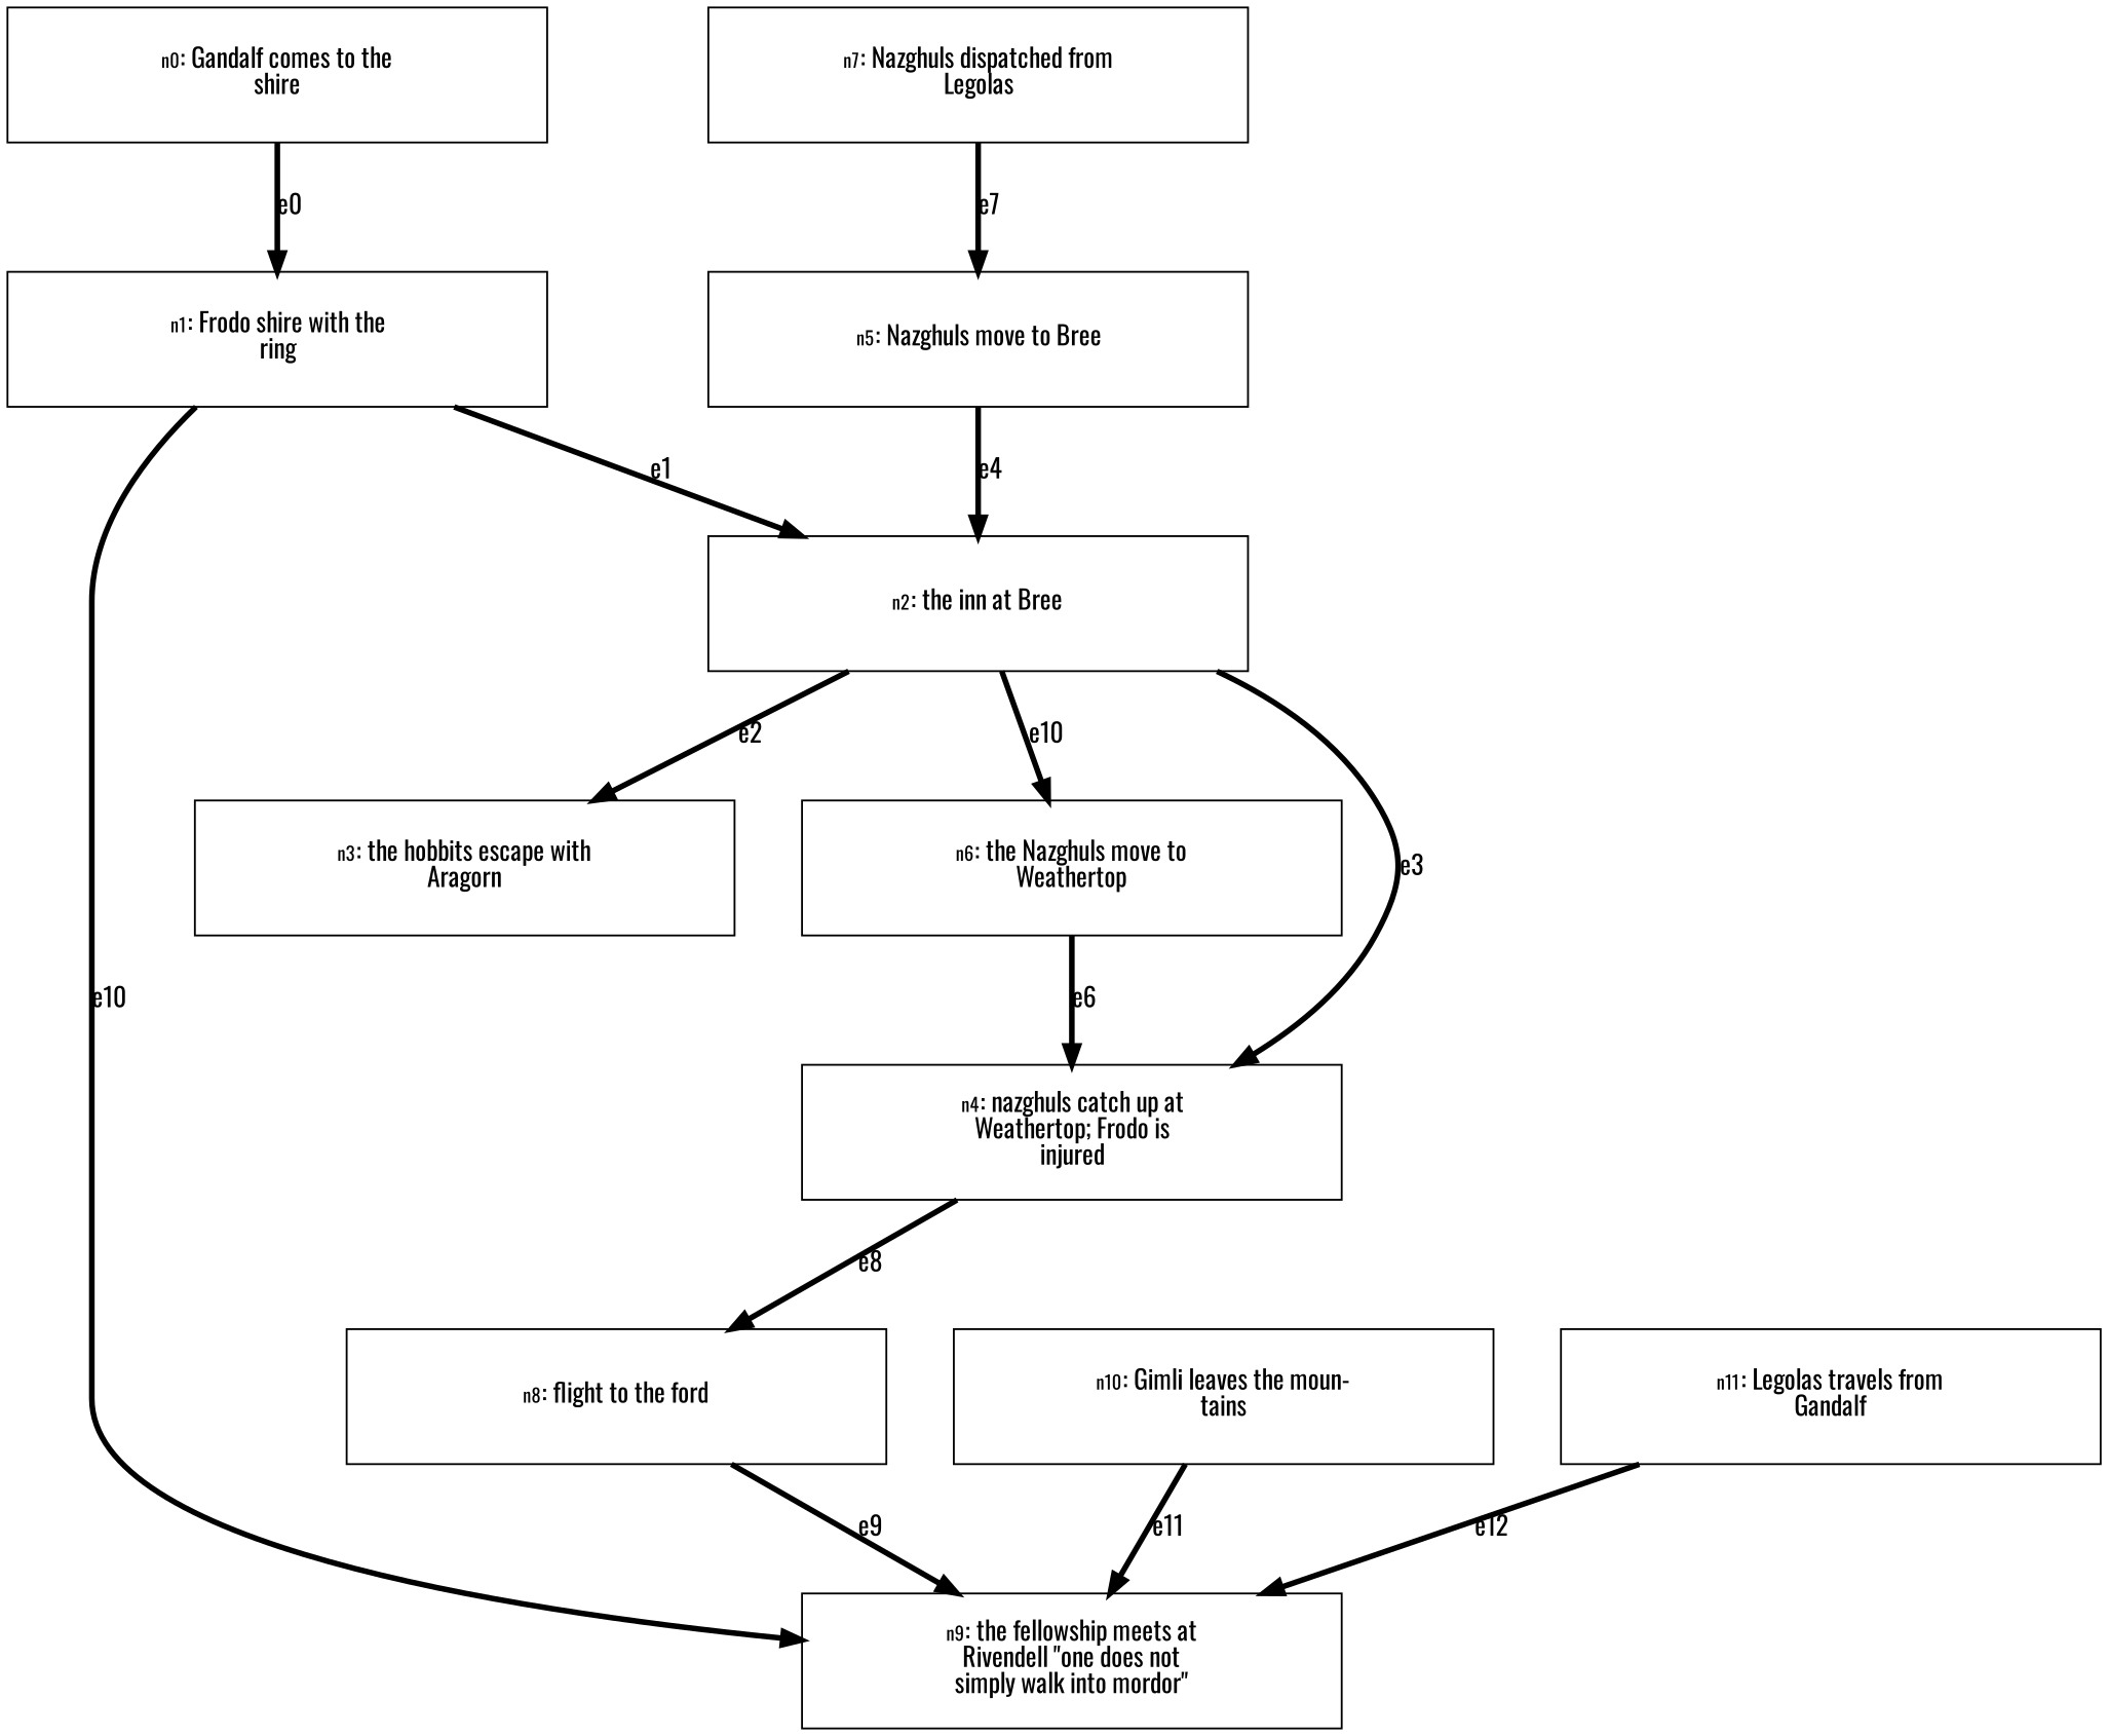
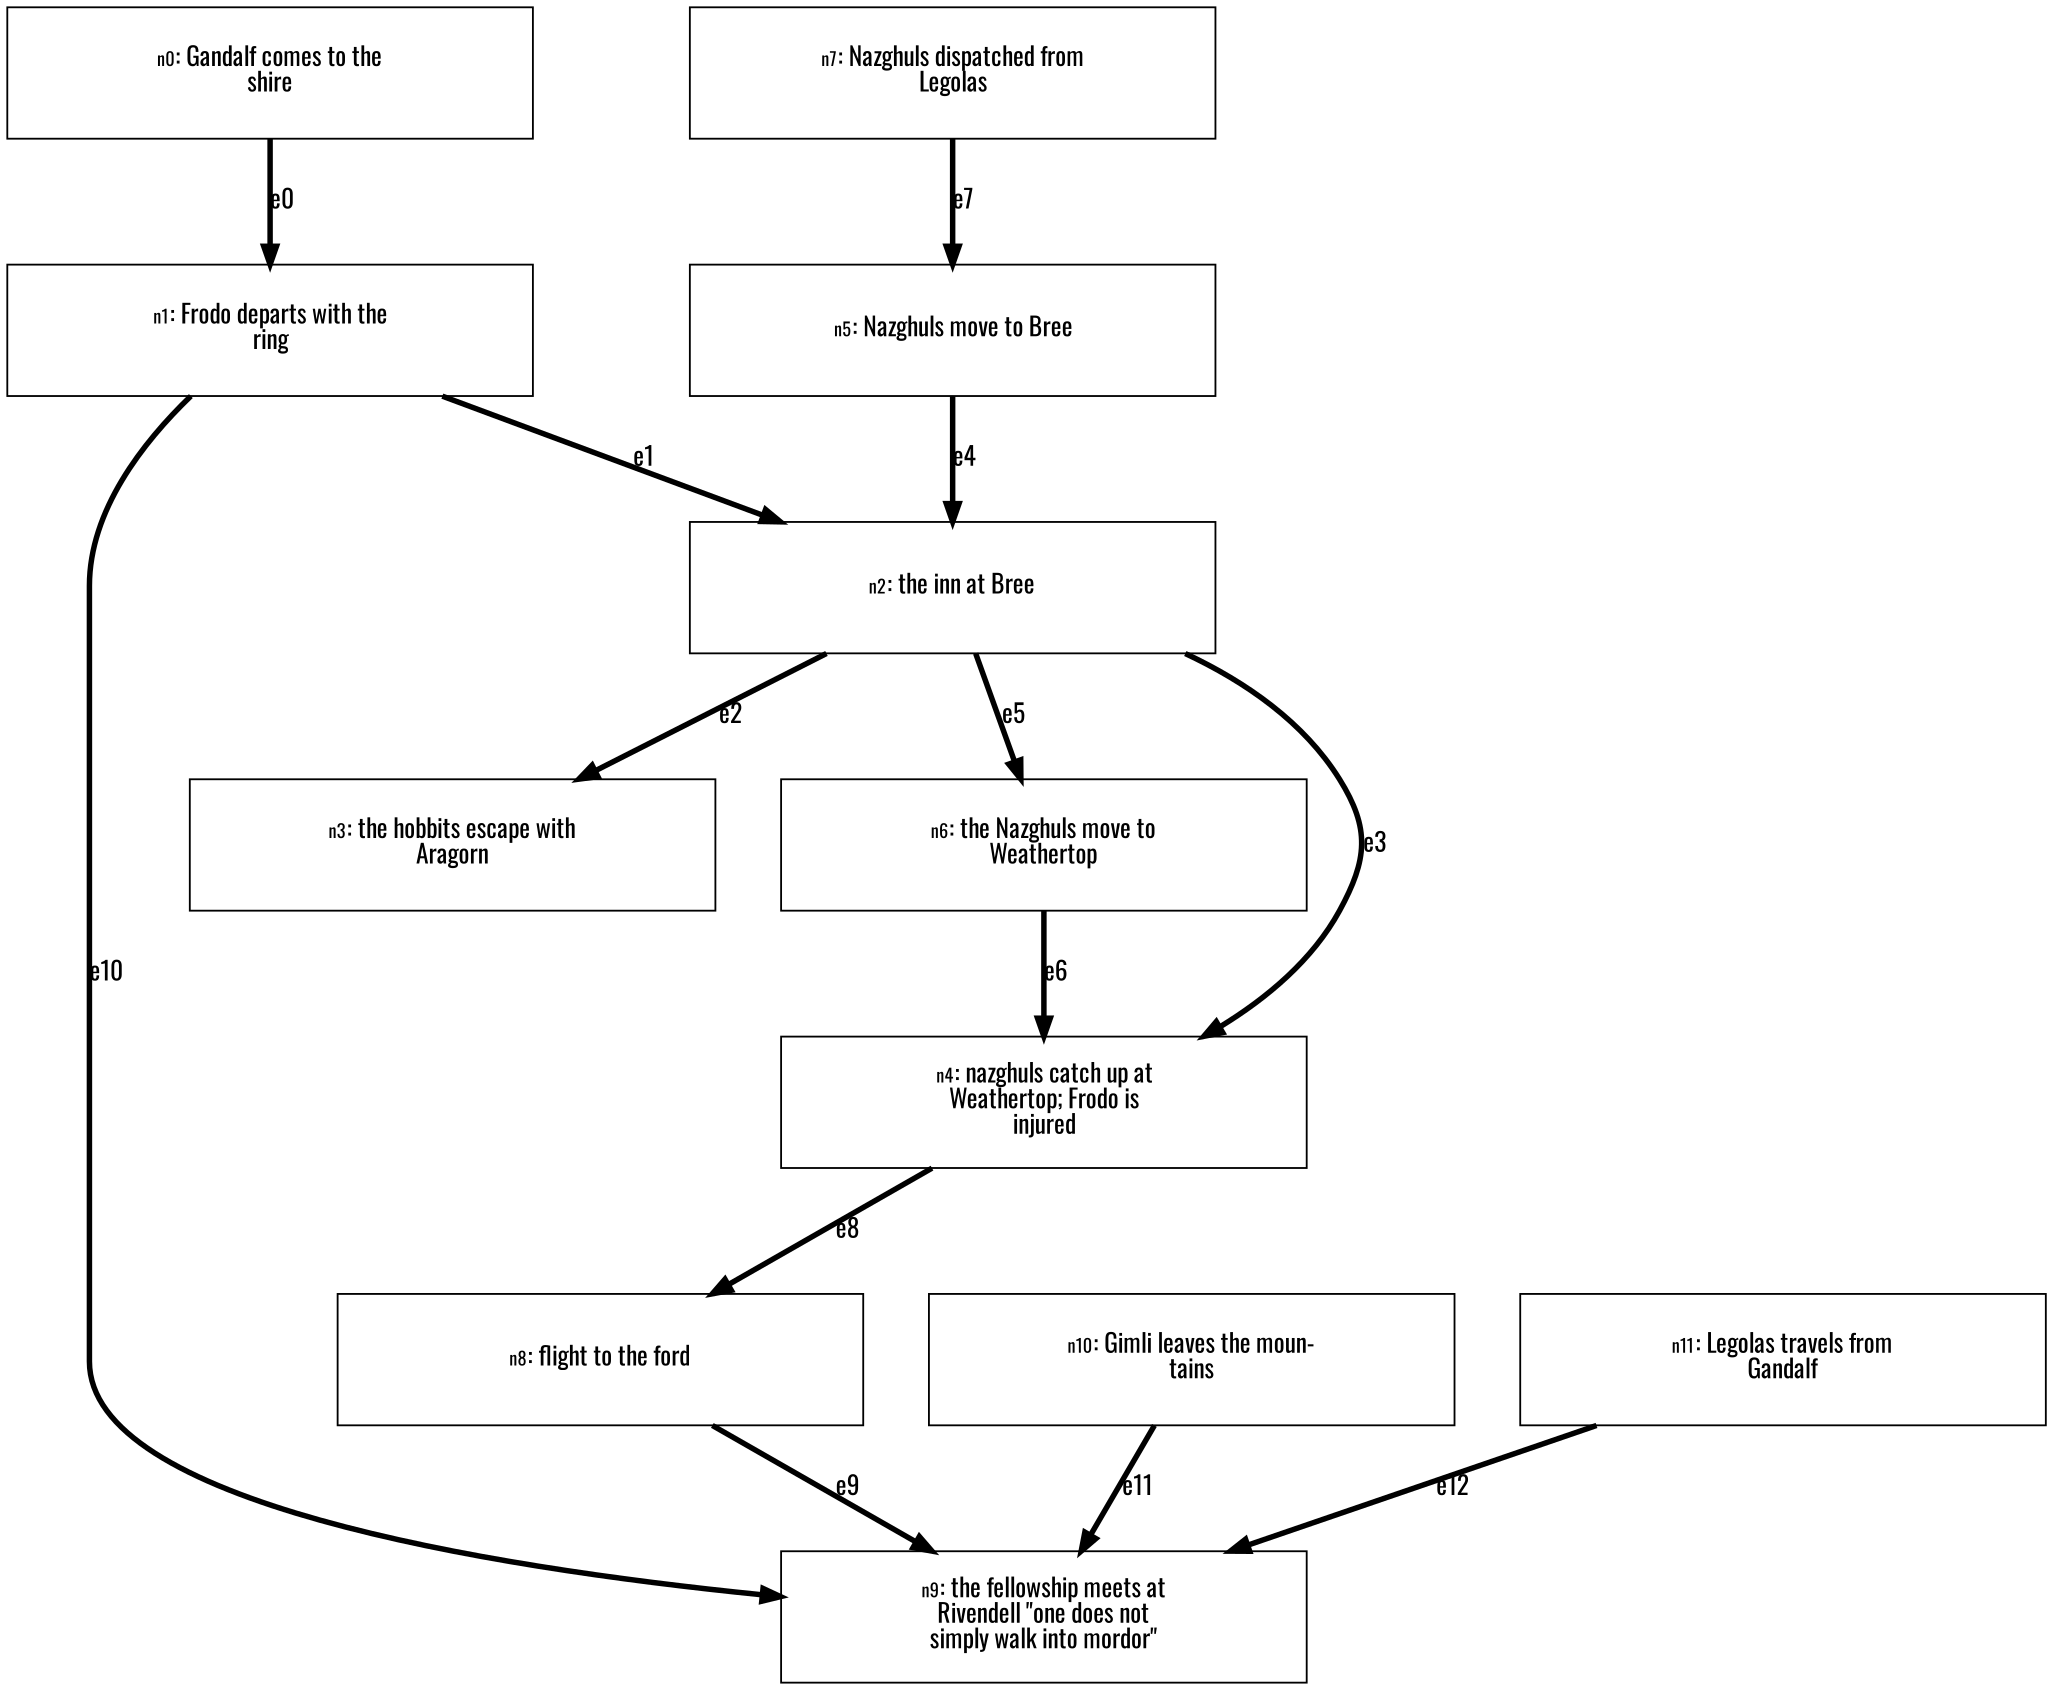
  digraph {
    fontname=Oswald
    nodesep=0.5
    rankdir=TB
    ranksep=0.75
    node [fillcolor="#FFFFFF" fontname=Oswald shape=box style=filled]
    edge [color="#000000" fontname=Oswald penwidth=3]
    n1 [height=1 label=< <TABLE BORDER="0" CELLPADDING="0" CELLSPACING="0">     <TR>         <TD COLSPAN="1"><FONT POINT-SIZE="10">n0</FONT>: Gandalf comes to the<br/>shire</TD>     </TR>         </TABLE> > width=4]
-   n2 [height=1 label=< <TABLE BORDER="0" CELLPADDING="0" CELLSPACING="0">     <TR>         <TD COLSPAN="1"><FONT POINT-SIZE="10">n1</FONT>: Frodo shire with the<br/>ring</TD>     </TR>         </TABLE> > width=4]
+   n2 [height=1 label=< <TABLE BORDER="0" CELLPADDING="0" CELLSPACING="0">     <TR>         <TD COLSPAN="1"><FONT POINT-SIZE="10">n1</FONT>: Frodo departs with the<br/>ring</TD>     </TR>         </TABLE> > width=4]
    n3 [height=1 label=< <TABLE BORDER="0" CELLPADDING="0" CELLSPACING="0">     <TR>         <TD COLSPAN="1"><FONT POINT-SIZE="10">n9</FONT>: the fellowship meets at<br/>Rivendell "one does not<br/>simply walk into mordor"</TD>     </TR>         </TABLE> > width=4]
    n4 [height=1 label=< <TABLE BORDER="0" CELLPADDING="0" CELLSPACING="0">     <TR>         <TD COLSPAN="1"><FONT POINT-SIZE="10">n2</FONT>: the inn at Bree</TD>     </TR>         </TABLE> > width=4]
    n5 [height=1 label=< <TABLE BORDER="0" CELLPADDING="0" CELLSPACING="0">     <TR>         <TD COLSPAN="1"><FONT POINT-SIZE="10">n3</FONT>: the hobbits escape with<br/>Aragorn</TD>     </TR>         </TABLE> > width=4]
    n6 [height=1 label=< <TABLE BORDER="0" CELLPADDING="0" CELLSPACING="0">     <TR>         <TD COLSPAN="1"><FONT POINT-SIZE="10">n6</FONT>: the Nazghuls move to<br/>Weathertop</TD>     </TR>         </TABLE> > width=4]
    n7 [height=1 label=< <TABLE BORDER="0" CELLPADDING="0" CELLSPACING="0">     <TR>         <TD COLSPAN="1"><FONT POINT-SIZE="10">n4</FONT>: nazghuls catch up at<br/>Weathertop; Frodo is<br/>injured</TD>     </TR>         </TABLE> > width=4]
    n8 [height=1 label=< <TABLE BORDER="0" CELLPADDING="0" CELLSPACING="0">     <TR>         <TD COLSPAN="1"><FONT POINT-SIZE="10">n8</FONT>: flight to the ford</TD>     </TR>         </TABLE> > width=4]
    n9 [height=1 label=< <TABLE BORDER="0" CELLPADDING="0" CELLSPACING="0">     <TR>         <TD COLSPAN="1"><FONT POINT-SIZE="10">n5</FONT>: Nazghuls move to Bree</TD>     </TR>         </TABLE> > width=4]
    n10 [height=1 label=< <TABLE BORDER="0" CELLPADDING="0" CELLSPACING="0">     <TR>         <TD COLSPAN="1"><FONT POINT-SIZE="10">n7</FONT>: Nazghuls dispatched from<br/>Legolas</TD>     </TR>         </TABLE> > width=4]
    n11 [height=1 label=< <TABLE BORDER="0" CELLPADDING="0" CELLSPACING="0">     <TR>         <TD COLSPAN="1"><FONT POINT-SIZE="10">n10</FONT>: Gimli leaves the moun-<br/>tains</TD>     </TR>         </TABLE> > width=4]
    n12 [height=1 label=< <TABLE BORDER="0" CELLPADDING="0" CELLSPACING="0">     <TR>         <TD COLSPAN="1"><FONT POINT-SIZE="10">n11</FONT>: Legolas travels from<br/>Gandalf</TD>     </TR>         </TABLE> > width=4]
    n1 -> n2 [label=e0]
    n2 -> n3 [label=e10]
    n2 -> n4 [label=e1]
    n4 -> n5 [label=e2]
-   n4 -> n6 [label=e10]
+   n4 -> n6 [label=e5]
    n4 -> n7 [label=e3]
    n6 -> n7 [label=e6]
    n7 -> n8 [label=e8]
    n8 -> n3 [label=e9]
    n9 -> n4 [label=e4]
    n10 -> n9 [label=e7]
    n11 -> n3 [label=e11]
    n12 -> n3 [label=e12]
  }
